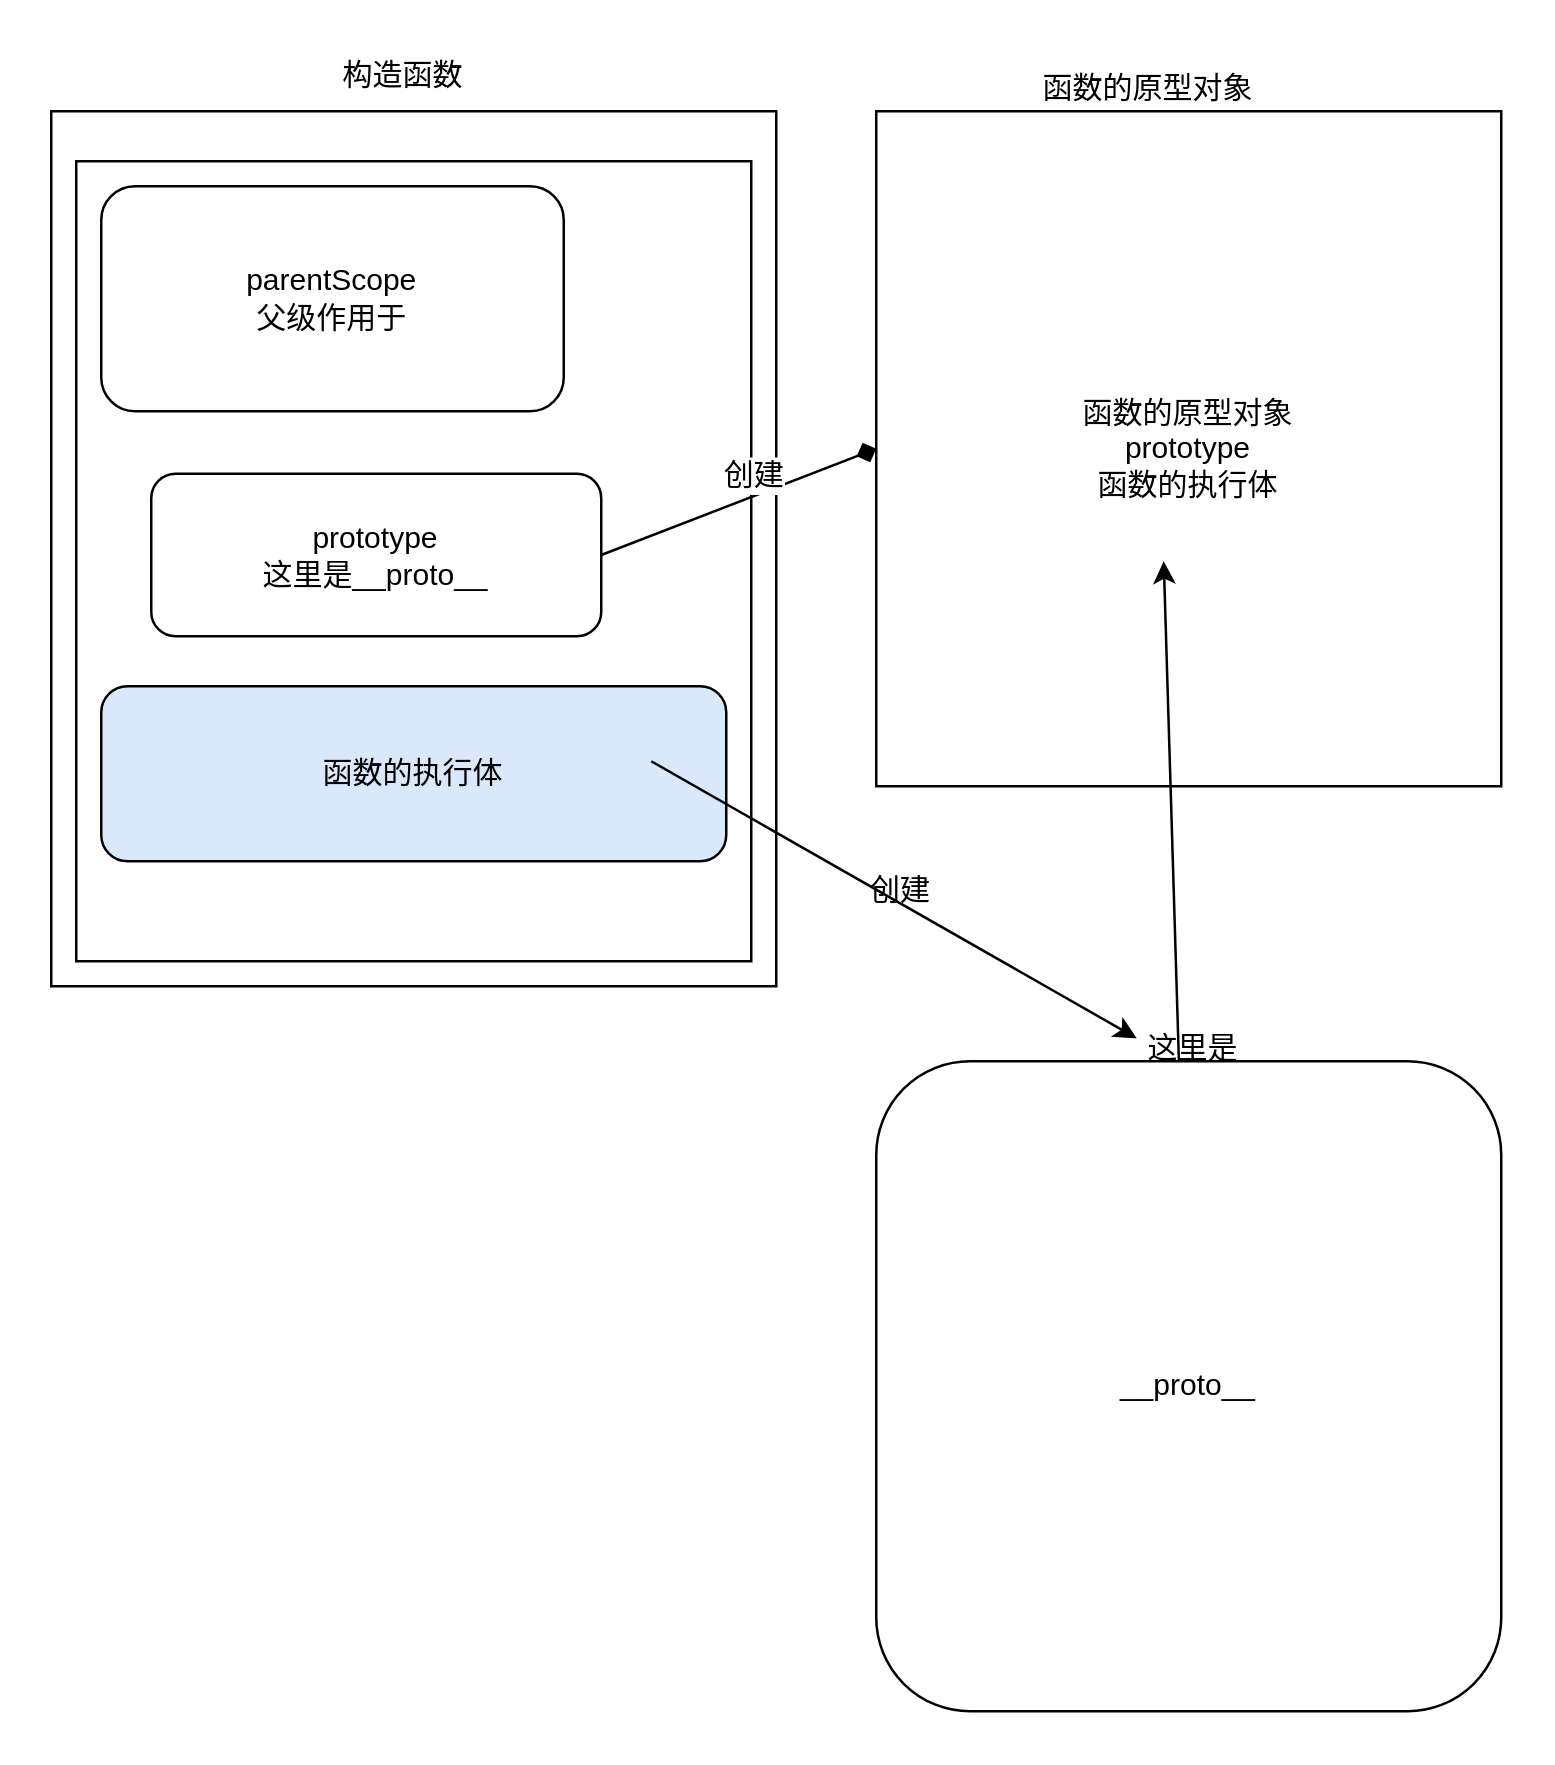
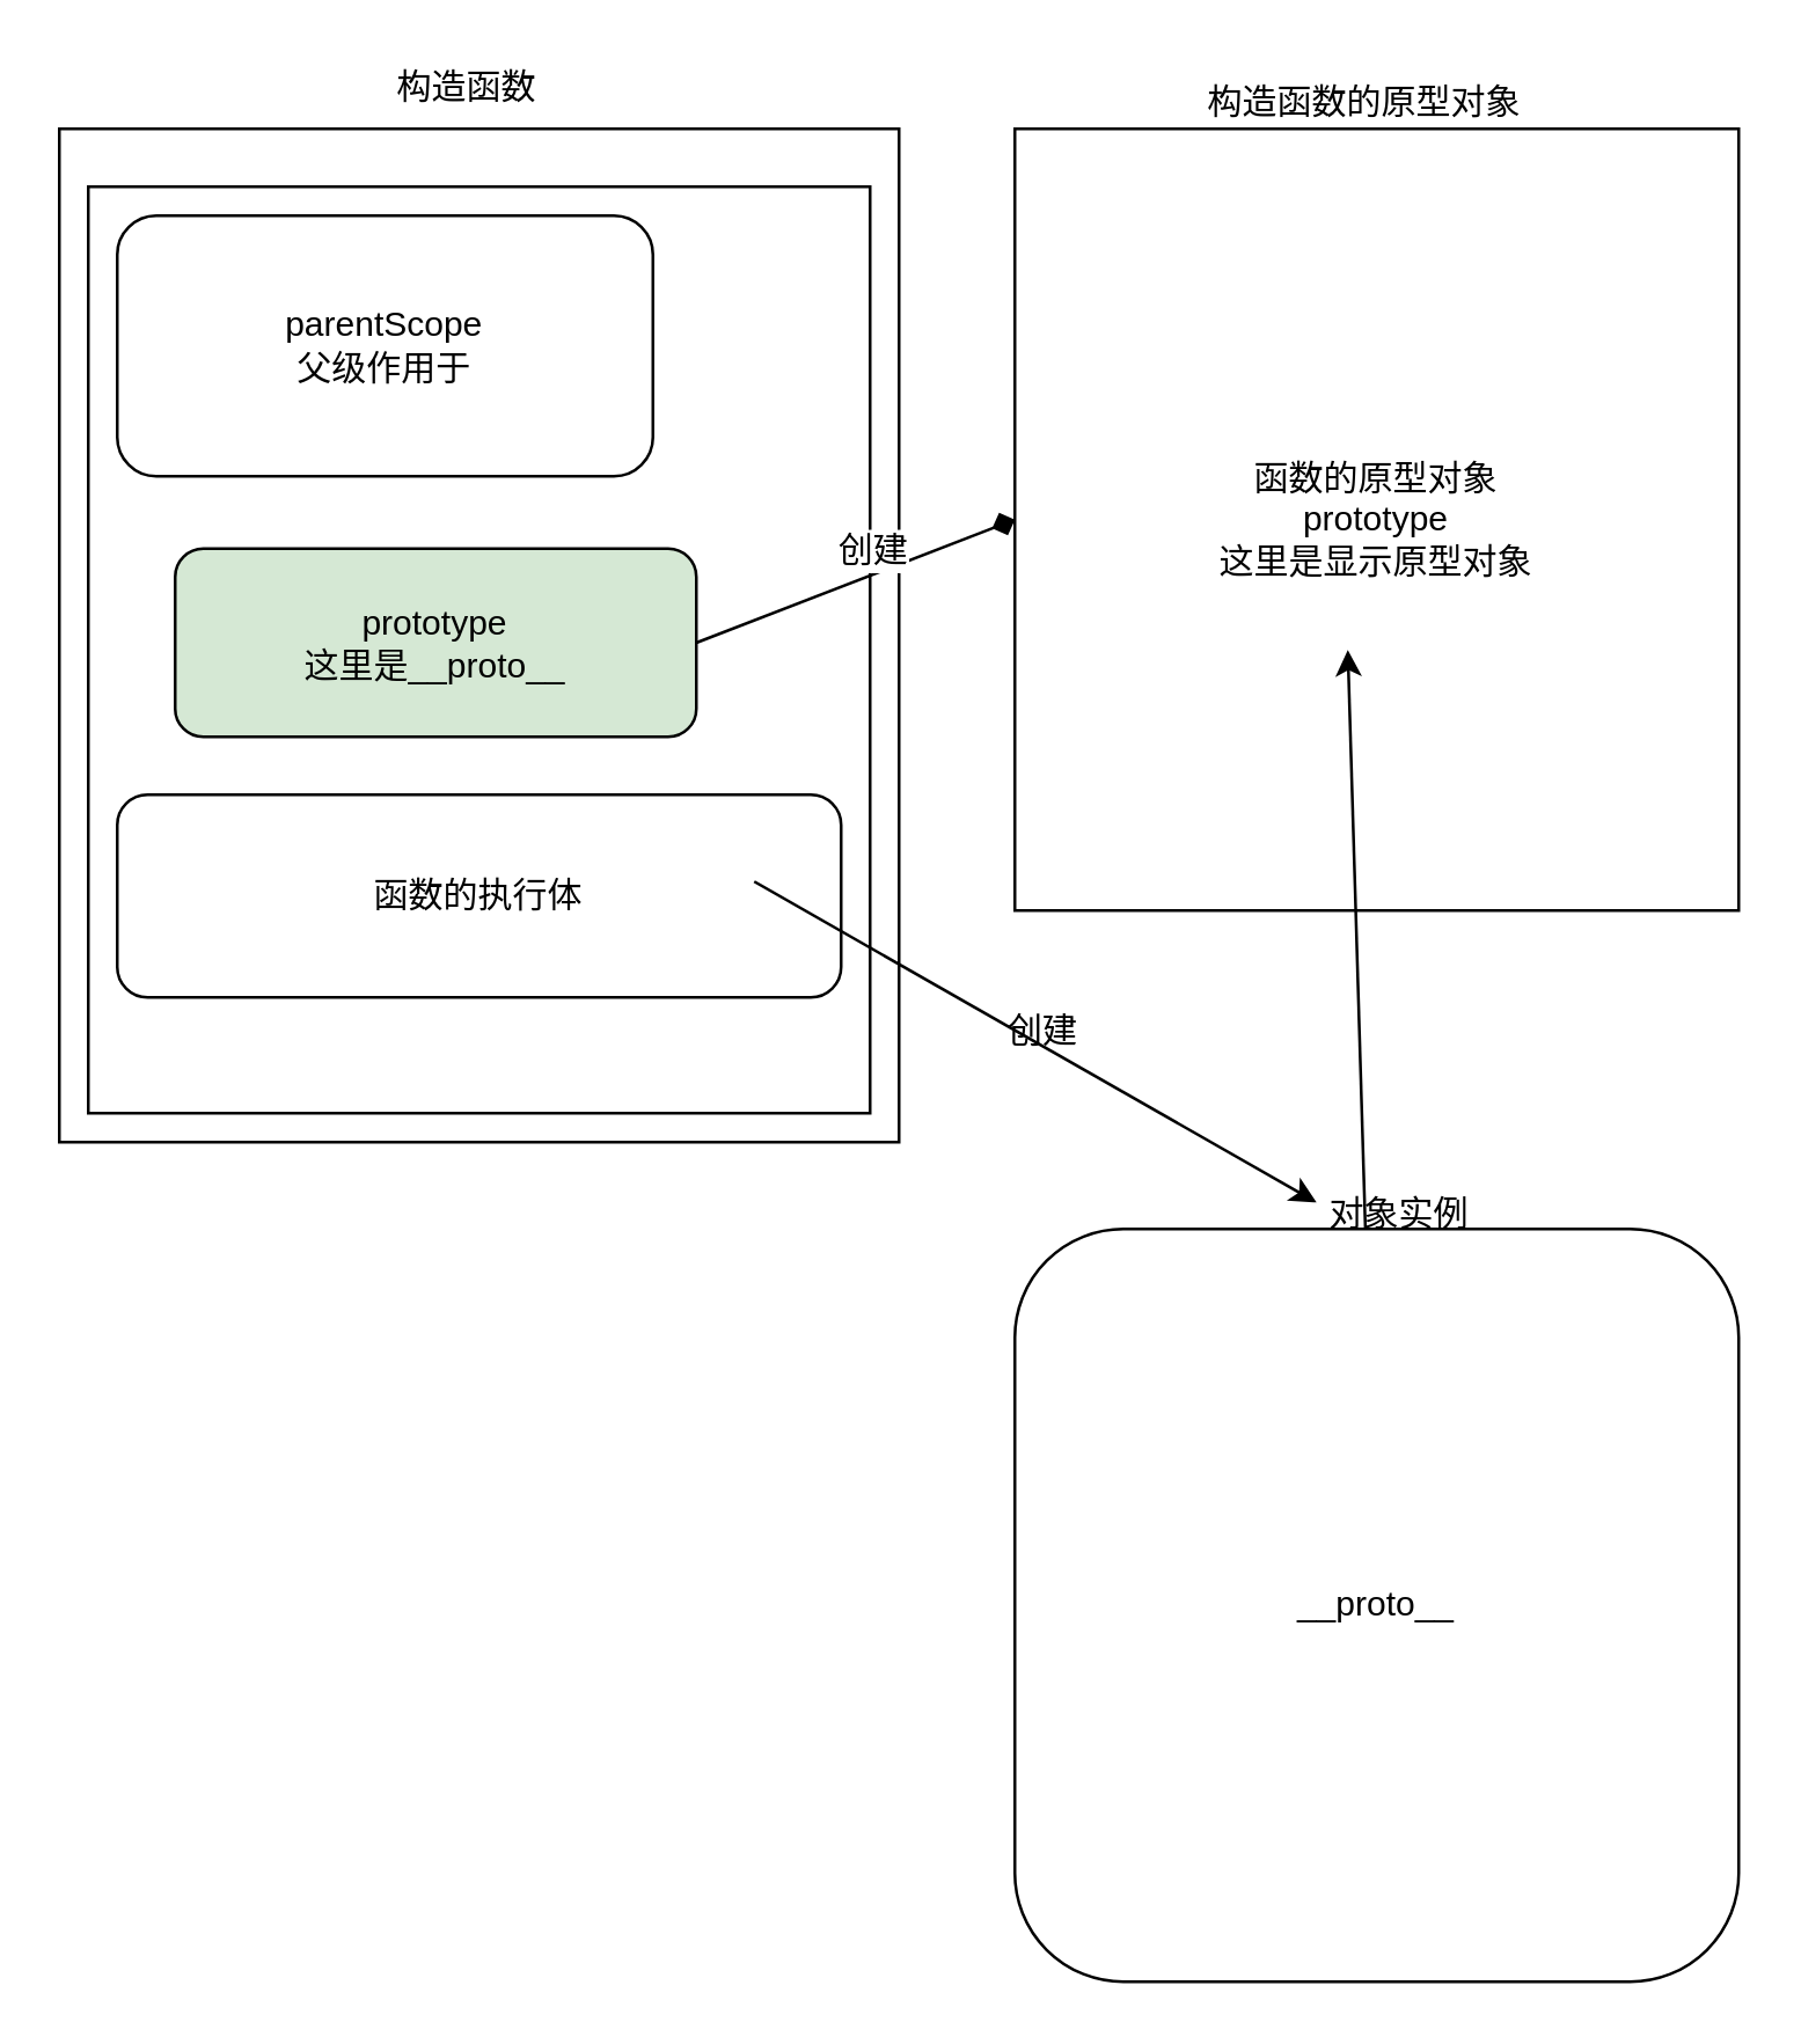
  <mxCell id="0" />
  <mxCell id="1" parent="0" />
  <mxCell id="2" value="" style="rounded=0;whiteSpace=wrap;html=1;" parent="1" vertex="1"><mxGeometry x="20" y="44" width="290" height="350" as="geometry" /></mxCell>
- <mxCell id="3" value="&lt;span style=&quot;text-align: left&quot;&gt;函数的原型对象&lt;br&gt;prototype&lt;br&gt;函数的执行体&lt;br&gt;&lt;/span&gt;" style="rounded=0;whiteSpace=wrap;html=1;" parent="1" vertex="1"><mxGeometry x="350" y="44" width="250" height="270" as="geometry" /></mxCell>
+ <mxCell id="3" value="&lt;span style=&quot;text-align: left&quot;&gt;函数的原型对象&lt;br&gt;prototype&lt;br&gt;这里是显示原型对象&lt;br&gt;&lt;/span&gt;" style="rounded=0;whiteSpace=wrap;html=1;" parent="1" vertex="1"><mxGeometry x="350" y="44" width="250" height="270" as="geometry" /></mxCell>
  <mxCell id="4" value="" style="rounded=0;whiteSpace=wrap;html=1;" parent="1" vertex="1"><mxGeometry x="30" y="64" width="270" height="320" as="geometry" /></mxCell>
  <mxCell id="5" value="parentScope&lt;br&gt;父级作用于" style="rounded=1;whiteSpace=wrap;html=1;" parent="1" vertex="1"><mxGeometry x="40" y="74" width="185" height="90" as="geometry" /></mxCell>
- <mxCell id="6" value="函数的执行体" style="rounded=1;whiteSpace=wrap;html=1;fillColor=#dae8fc;" parent="1" vertex="1"><mxGeometry x="40" y="274" width="250" height="70" as="geometry" /></mxCell>
- <mxCell id="7" value="prototype&lt;br&gt;这里是__proto__" style="rounded=1;whiteSpace=wrap;html=1;" parent="1" vertex="1"><mxGeometry x="60" y="189" width="180" height="65" as="geometry" /></mxCell>
+ <mxCell id="6" value="函数的执行体" style="rounded=1;whiteSpace=wrap;html=1;" parent="1" vertex="1"><mxGeometry x="40" y="274" width="250" height="70" as="geometry" /></mxCell>
+ <mxCell id="7" value="prototype&lt;br&gt;这里是__proto__" style="rounded=1;whiteSpace=wrap;html=1;fillColor=#d5e8d4;" parent="1" vertex="1"><mxGeometry x="60" y="189" width="180" height="65" as="geometry" /></mxCell>
  <mxCell id="8" value="__proto__" style="whiteSpace=wrap;html=1;rounded=1;" parent="1" vertex="1"><mxGeometry x="350" y="424" width="250" height="260" as="geometry" /></mxCell>
  <mxCell id="9" value="构造函数" style="text;html=1;resizable=0;points=[];autosize=1;align=left;verticalAlign=top;spacingTop=-4;" parent="1" vertex="1"><mxGeometry x="135" y="20" width="60" height="10" as="geometry" /></mxCell>
  <mxCell id="10" value="" style="endArrow=diamond;html=1;exitX=1;exitY=0.5;exitDx=0;exitDy=0;entryX=0;entryY=0.5;entryDx=0;entryDy=0;" parent="1" source="7" target="3" edge="1"><mxGeometry width="50" height="50" relative="1" as="geometry"><mxPoint x="260" y="254" as="sourcePoint" /><mxPoint x="310" y="204" as="targetPoint" /></mxGeometry></mxCell>
  <mxCell id="11" value="创建" style="text;html=1;resizable=0;points=[];align=center;verticalAlign=middle;labelBackgroundColor=#ffffff;" parent="10" vertex="1" connectable="0"><mxGeometry x="0.734" y="-3" relative="1" as="geometry"><mxPoint x="-36" y="1.5" as="offset" /></mxGeometry></mxCell>
  <mxCell id="12" value="" style="endArrow=classic;html=1;entryX=-0.047;entryY=0.581;entryDx=0;entryDy=0;entryPerimeter=0;" parent="1" target="14" edge="1"><mxGeometry width="50" height="50" relative="1" as="geometry"><mxPoint x="260" y="304" as="sourcePoint" /><mxPoint x="280" y="284" as="targetPoint" /><Array as="points"><mxPoint x="260" y="304" /></Array></mxGeometry></mxCell>
- <mxCell id="13" value="函数的原型对象" style="text;html=1;resizable=0;points=[];autosize=1;align=left;verticalAlign=top;spacingTop=-4;" parent="1" vertex="1"><mxGeometry x="415" y="25" width="120" height="10" as="geometry" /></mxCell>
- <mxCell id="14" value="这里是" style="text;html=1;resizable=0;points=[];autosize=1;align=left;verticalAlign=top;spacingTop=-4;" parent="1" vertex="1"><mxGeometry x="457" y="409" width="60" height="10" as="geometry" /></mxCell>
+ <mxCell id="13" value="构造函数的原型对象" style="text;html=1;resizable=0;points=[];autosize=1;align=left;verticalAlign=top;spacingTop=-4;" parent="1" vertex="1"><mxGeometry x="415" y="25" width="120" height="10" as="geometry" /></mxCell>
+ <mxCell id="14" value="对象实例" style="text;html=1;resizable=0;points=[];autosize=1;align=left;verticalAlign=top;spacingTop=-4;" parent="1" vertex="1"><mxGeometry x="457" y="409" width="60" height="10" as="geometry" /></mxCell>
  <mxCell id="15" value="" style="endArrow=classic;html=1;" parent="1" source="8" edge="1"><mxGeometry width="50" height="50" relative="1" as="geometry"><mxPoint x="415" y="274" as="sourcePoint" /><mxPoint x="465" y="224" as="targetPoint" /><Array as="points" /></mxGeometry></mxCell>
  <mxCell id="16" value="创建" style="text;html=1;resizable=0;points=[];autosize=1;align=left;verticalAlign=top;spacingTop=-4;" parent="1" vertex="1"><mxGeometry x="346" y="346" width="40" height="10" as="geometry" /></mxCell>
